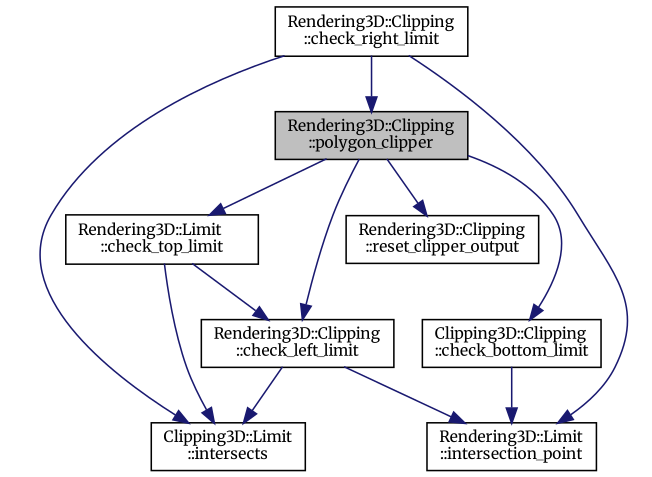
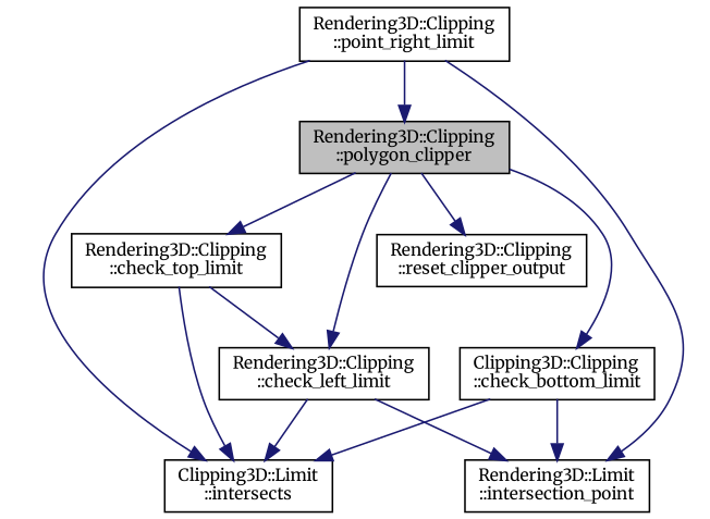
  digraph {
    fontname=Merriweather
    rankdir=TB
    node [color=black fillcolor=white fontname=Merriweather fontsize=10 shape=record style=filled]
    edge [color=midnightblue fontname=Merriweather fontsize=10 labelfontname=Helvetica labelfontsize=10 style=solid]
    n1 [fillcolor=grey75 fontcolor=black height=0.2 label="Rendering3D::Clipping\l::polygon_clipper" width=0.4]
    n2 [height=0.2 label="Clipping3D::Clipping\l::check_bottom_limit" width=0.4]
    n3 [height=0.2 label="Rendering3D::Clipping\l::check_left_limit" width=0.4]
-   n4 [height=0.2 label="Rendering3D::Limit\l::check_top_limit" width=0.4]
+   n4 [height=0.2 label="Rendering3D::Clipping\l::check_top_limit" width=0.4]
    n5 [height=0.2 label="Rendering3D::Clipping\l::reset_clipper_output" width=0.4]
    n6 [height=0.2 label="Rendering3D::Limit\l::intersection_point" width=0.4]
    n7 [height=0.2 label="Clipping3D::Limit\l::intersects" width=0.4]
-   n8 [height=0.2 label="Rendering3D::Clipping\l::check_right_limit" width=0.4]
+   n8 [height=0.2 label="Rendering3D::Clipping\l::point_right_limit" width=0.4]
    n1 -> n2
    n1 -> n3
    n1 -> n4
    n1 -> n5
    n2 -> n6
+   n2 -> n7
    n3 -> n6
    n3 -> n7
    n4 -> n3
    n4 -> n7
    n8 -> n1
    n8 -> n6
    n8 -> n7
  }
